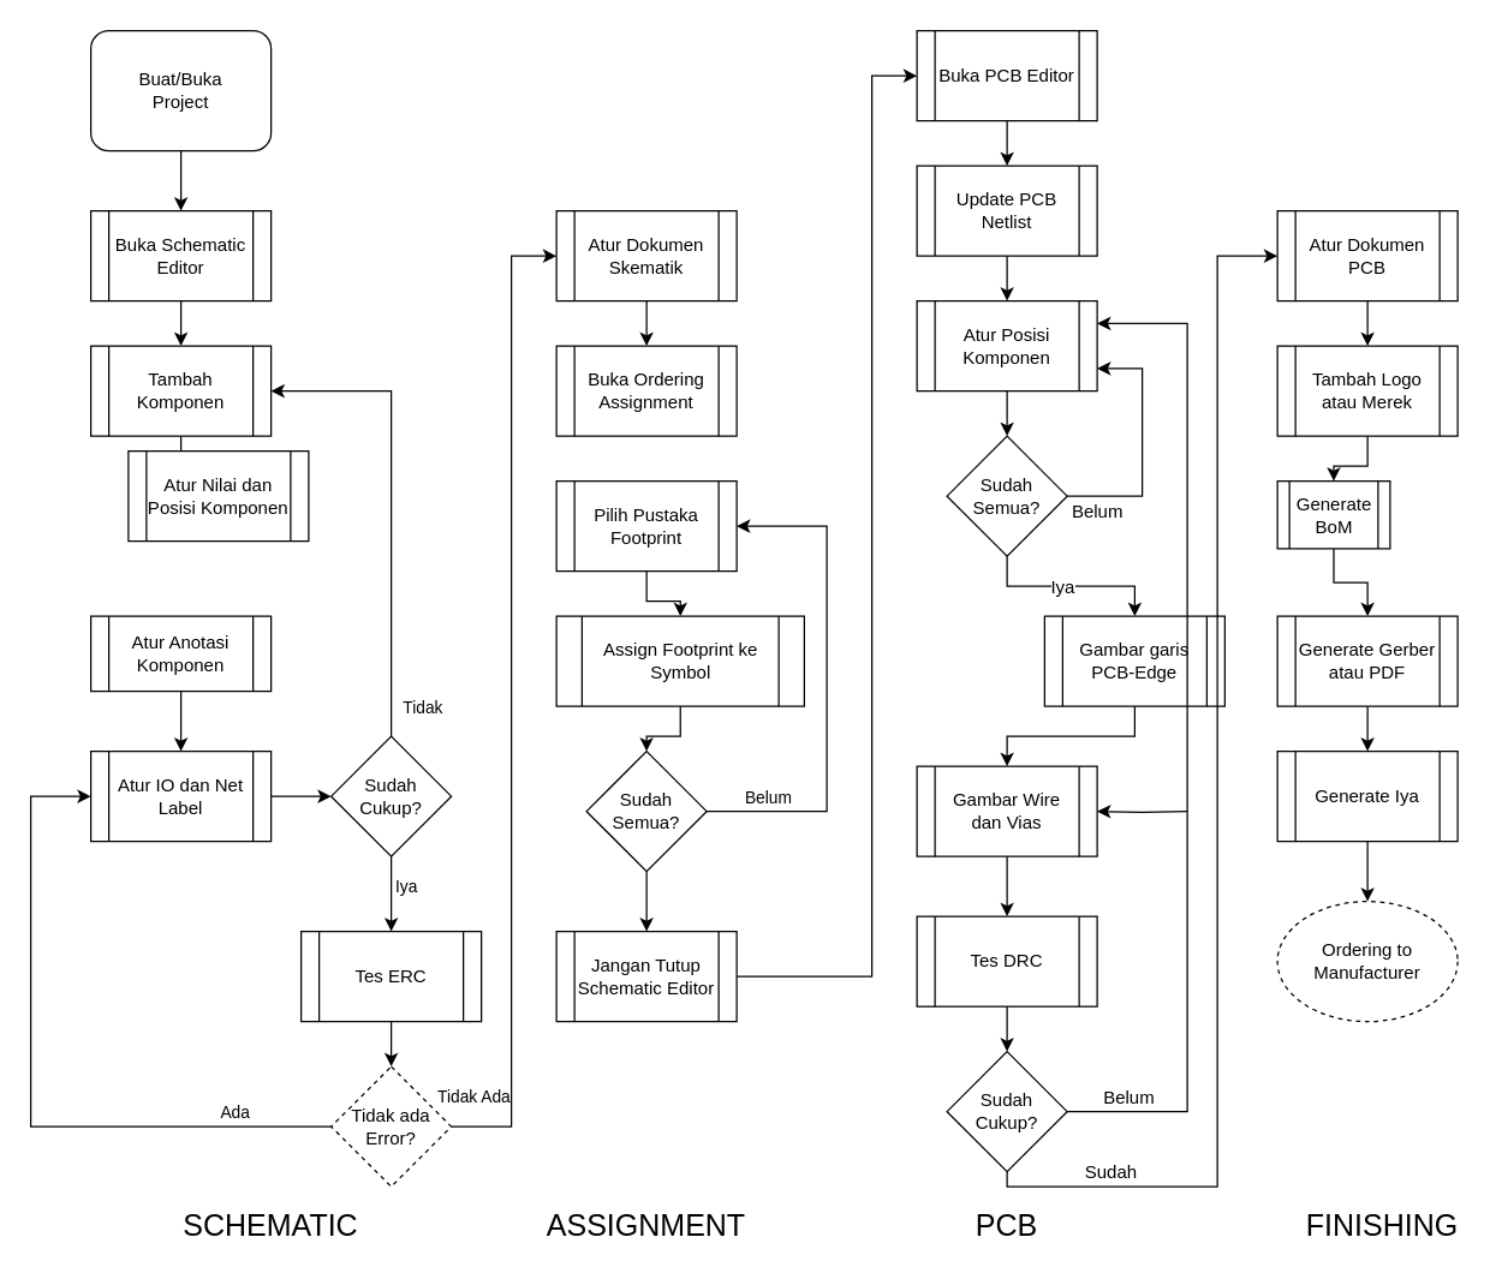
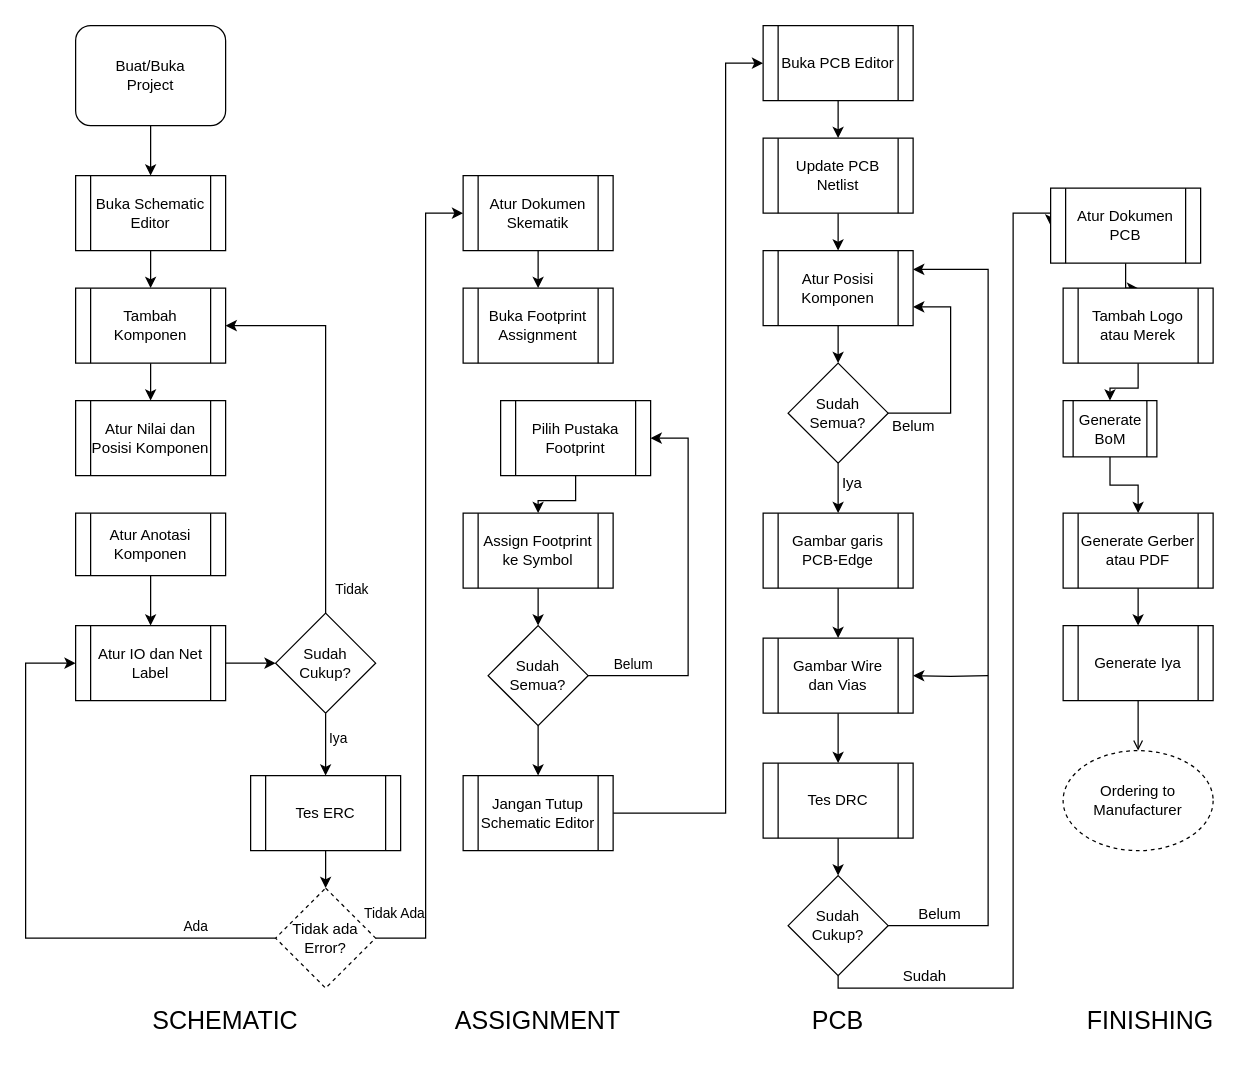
  <mxCell id="0" />
  <mxCell id="1" parent="0" />
  <mxCell id="2" value="" style="edgeStyle=orthogonalEdgeStyle;rounded=0;orthogonalLoop=1;jettySize=auto;html=1;" parent="1" source="3" target="5" edge="1"><mxGeometry relative="1" as="geometry" /></mxCell>
  <mxCell id="3" value="Buat/Buka&lt;br&gt;Project" style="whiteSpace=wrap;html=1;rounded=1;" parent="1" vertex="1"><mxGeometry x="60" y="20" width="120" height="80" as="geometry" /></mxCell>
  <mxCell id="4" value="" style="edgeStyle=orthogonalEdgeStyle;rounded=0;orthogonalLoop=1;jettySize=auto;html=1;" parent="1" source="5" target="7" edge="1"><mxGeometry relative="1" as="geometry" /></mxCell>
  <mxCell id="5" value="Buka Schematic Editor" style="shape=process;whiteSpace=wrap;html=1;backgroundOutline=1;" parent="1" vertex="1"><mxGeometry x="60" y="140" width="120" height="60" as="geometry" /></mxCell>
  <mxCell id="6" value="" style="edgeStyle=orthogonalEdgeStyle;rounded=0;orthogonalLoop=1;jettySize=auto;html=1;" parent="1" source="7" target="8" edge="1"><mxGeometry relative="1" as="geometry" /></mxCell>
  <mxCell id="7" value="Tambah Komponen" style="shape=process;whiteSpace=wrap;html=1;backgroundOutline=1;" parent="1" vertex="1"><mxGeometry x="60" y="230" width="120" height="60" as="geometry" /></mxCell>
- <mxCell id="8" value="Atur Nilai dan Posisi Komponen" style="shape=process;whiteSpace=wrap;html=1;backgroundOutline=1;" parent="1" vertex="1"><mxGeometry x="85" y="300" width="120" height="60" as="geometry" /></mxCell>
+ <mxCell id="8" value="Atur Nilai dan Posisi Komponen" style="shape=process;whiteSpace=wrap;html=1;backgroundOutline=1;" parent="1" vertex="1"><mxGeometry x="60" y="320" width="120" height="60" as="geometry" /></mxCell>
  <mxCell id="9" value="" style="edgeStyle=orthogonalEdgeStyle;rounded=0;orthogonalLoop=1;jettySize=auto;html=1;" parent="1" source="10" target="12" edge="1"><mxGeometry relative="1" as="geometry" /></mxCell>
  <mxCell id="10" value="Atur Anotasi Komponen" style="shape=process;whiteSpace=wrap;html=1;backgroundOutline=1;" parent="1" vertex="1"><mxGeometry x="60" y="410" width="120" height="50" as="geometry" /></mxCell>
  <mxCell id="11" value="" style="edgeStyle=orthogonalEdgeStyle;rounded=0;orthogonalLoop=1;jettySize=auto;html=1;" parent="1" source="12" target="16" edge="1"><mxGeometry relative="1" as="geometry" /></mxCell>
  <mxCell id="12" value="Atur IO dan Net Label" style="shape=process;whiteSpace=wrap;html=1;backgroundOutline=1;" parent="1" vertex="1"><mxGeometry x="60" y="500" width="120" height="60" as="geometry" /></mxCell>
  <mxCell id="13" style="edgeStyle=orthogonalEdgeStyle;rounded=0;orthogonalLoop=1;jettySize=auto;html=1;entryX=1;entryY=0.5;entryDx=0;entryDy=0;" parent="1" source="16" target="7" edge="1"><mxGeometry relative="1" as="geometry"><Array as="points"><mxPoint x="260" y="260" /></Array></mxGeometry></mxCell>
  <mxCell id="14" value="Tidak" style="edgeLabel;html=1;align=center;verticalAlign=middle;resizable=0;points=[];" parent="13" vertex="1" connectable="0"><mxGeometry x="-0.535" y="-5" relative="1" as="geometry"><mxPoint x="15" y="52" as="offset" /></mxGeometry></mxCell>
  <mxCell id="15" value="Iya" style="edgeStyle=orthogonalEdgeStyle;rounded=0;orthogonalLoop=1;jettySize=auto;html=1;" parent="1" source="16" target="23" edge="1"><mxGeometry x="-0.2" y="10" relative="1" as="geometry"><mxPoint as="offset" /></mxGeometry></mxCell>
  <mxCell id="16" value="Sudah Cukup?" style="rhombus;whiteSpace=wrap;html=1;" parent="1" vertex="1"><mxGeometry x="220" y="490" width="80" height="80" as="geometry" /></mxCell>
  <mxCell id="17" value="" style="edgeStyle=orthogonalEdgeStyle;rounded=0;orthogonalLoop=1;jettySize=auto;html=1;" parent="1" source="18" target="19" edge="1"><mxGeometry relative="1" as="geometry" /></mxCell>
  <mxCell id="18" value="Atur Dokumen Skematik" style="shape=process;whiteSpace=wrap;html=1;backgroundOutline=1;" parent="1" vertex="1"><mxGeometry x="370" y="140" width="120" height="60" as="geometry" /></mxCell>
- <mxCell id="19" value="Buka Ordering Assignment" style="shape=process;whiteSpace=wrap;html=1;backgroundOutline=1;" parent="1" vertex="1"><mxGeometry x="370" y="230" width="120" height="60" as="geometry" /></mxCell>
+ <mxCell id="19" value="Buka Footprint Assignment" style="shape=process;whiteSpace=wrap;html=1;backgroundOutline=1;" parent="1" vertex="1"><mxGeometry x="370" y="230" width="120" height="60" as="geometry" /></mxCell>
  <mxCell id="20" value="" style="edgeStyle=orthogonalEdgeStyle;rounded=0;orthogonalLoop=1;jettySize=auto;html=1;" parent="1" source="21" target="30" edge="1"><mxGeometry relative="1" as="geometry" /></mxCell>
- <mxCell id="21" value="Pilih Pustaka Footprint" style="shape=process;whiteSpace=wrap;html=1;backgroundOutline=1;" parent="1" vertex="1"><mxGeometry x="370" y="320" width="120" height="60" as="geometry" /></mxCell>
+ <mxCell id="21" value="Pilih Pustaka Footprint" style="shape=process;whiteSpace=wrap;html=1;backgroundOutline=1;" parent="1" vertex="1"><mxGeometry x="400" y="320" width="120" height="60" as="geometry" /></mxCell>
  <mxCell id="22" value="" style="edgeStyle=orthogonalEdgeStyle;rounded=0;orthogonalLoop=1;jettySize=auto;html=1;" parent="1" source="23" target="28" edge="1"><mxGeometry relative="1" as="geometry" /></mxCell>
  <mxCell id="23" value="Tes ERC" style="shape=process;whiteSpace=wrap;html=1;backgroundOutline=1;" parent="1" vertex="1"><mxGeometry x="200" y="620" width="120" height="60" as="geometry" /></mxCell>
  <mxCell id="24" style="edgeStyle=orthogonalEdgeStyle;rounded=0;orthogonalLoop=1;jettySize=auto;html=1;entryX=0;entryY=0.5;entryDx=0;entryDy=0;" parent="1" source="28" target="12" edge="1"><mxGeometry relative="1" as="geometry"><Array as="points"><mxPoint x="20" y="750" /><mxPoint x="20" y="530" /></Array></mxGeometry></mxCell>
  <mxCell id="25" value="Ada" style="edgeLabel;html=1;align=center;verticalAlign=middle;resizable=0;points=[];" parent="24" vertex="1" connectable="0"><mxGeometry x="-0.716" y="-3" relative="1" as="geometry"><mxPoint y="-7" as="offset" /></mxGeometry></mxCell>
  <mxCell id="26" style="edgeStyle=orthogonalEdgeStyle;rounded=0;orthogonalLoop=1;jettySize=auto;html=1;entryX=0;entryY=0.5;entryDx=0;entryDy=0;" parent="1" source="28" target="18" edge="1"><mxGeometry relative="1" as="geometry"><Array as="points"><mxPoint x="340" y="750" /><mxPoint x="340" y="170" /></Array></mxGeometry></mxCell>
  <mxCell id="27" value="Tidak Ada" style="edgeLabel;html=1;align=center;verticalAlign=middle;resizable=0;points=[];" parent="26" vertex="1" connectable="0"><mxGeometry x="-0.839" y="1" relative="1" as="geometry"><mxPoint x="-25" y="-9" as="offset" /></mxGeometry></mxCell>
  <mxCell id="28" value="Tidak ada Error?" style="rhombus;whiteSpace=wrap;html=1;dashed=1;" parent="1" vertex="1"><mxGeometry x="220" y="710" width="80" height="80" as="geometry" /></mxCell>
  <mxCell id="29" value="" style="edgeStyle=orthogonalEdgeStyle;rounded=0;orthogonalLoop=1;jettySize=auto;html=1;" parent="1" source="30" target="34" edge="1"><mxGeometry relative="1" as="geometry" /></mxCell>
- <mxCell id="30" value="Assign Footprint ke Symbol" style="shape=process;whiteSpace=wrap;html=1;backgroundOutline=1;" parent="1" vertex="1"><mxGeometry x="370" y="410" width="165" height="60" as="geometry" /></mxCell>
+ <mxCell id="30" value="Assign Footprint ke Symbol" style="shape=process;whiteSpace=wrap;html=1;backgroundOutline=1;" parent="1" vertex="1"><mxGeometry x="370" y="410" width="120" height="60" as="geometry" /></mxCell>
  <mxCell id="31" style="edgeStyle=orthogonalEdgeStyle;rounded=0;orthogonalLoop=1;jettySize=auto;html=1;entryX=1;entryY=0.5;entryDx=0;entryDy=0;" parent="1" source="34" target="21" edge="1"><mxGeometry relative="1" as="geometry"><Array as="points"><mxPoint x="550" y="540" /><mxPoint x="550" y="350" /></Array></mxGeometry></mxCell>
  <mxCell id="32" value="Belum" style="edgeLabel;html=1;align=center;verticalAlign=middle;resizable=0;points=[];" parent="31" vertex="1" connectable="0"><mxGeometry x="-0.629" y="1" relative="1" as="geometry"><mxPoint x="-21" y="-9" as="offset" /></mxGeometry></mxCell>
  <mxCell id="33" value="" style="edgeStyle=orthogonalEdgeStyle;rounded=0;orthogonalLoop=1;jettySize=auto;html=1;" parent="1" source="34" target="36" edge="1"><mxGeometry relative="1" as="geometry" /></mxCell>
  <mxCell id="34" value="Sudah Semua?" style="rhombus;whiteSpace=wrap;html=1;" parent="1" vertex="1"><mxGeometry x="390" y="500" width="80" height="80" as="geometry" /></mxCell>
  <mxCell id="35" style="edgeStyle=orthogonalEdgeStyle;rounded=0;orthogonalLoop=1;jettySize=auto;html=1;entryX=0;entryY=0.5;entryDx=0;entryDy=0;" parent="1" source="36" target="38" edge="1"><mxGeometry relative="1" as="geometry"><Array as="points"><mxPoint x="580" y="650" /><mxPoint x="580" y="50" /></Array></mxGeometry></mxCell>
  <mxCell id="36" value="Jangan Tutup Schematic Editor" style="shape=process;whiteSpace=wrap;html=1;backgroundOutline=1;" parent="1" vertex="1"><mxGeometry x="370" y="620" width="120" height="60" as="geometry" /></mxCell>
  <mxCell id="37" value="" style="edgeStyle=orthogonalEdgeStyle;rounded=0;orthogonalLoop=1;jettySize=auto;html=1;fontSize=12;" parent="1" source="38" target="43" edge="1"><mxGeometry relative="1" as="geometry" /></mxCell>
  <mxCell id="38" value="Buka PCB Editor" style="shape=process;whiteSpace=wrap;html=1;backgroundOutline=1;" parent="1" vertex="1"><mxGeometry x="610" y="20" width="120" height="60" as="geometry" /></mxCell>
  <mxCell id="39" value="&lt;font style=&quot;font-size: 20px;&quot;&gt;SCHEMATIC&lt;/font&gt;" style="text;html=1;strokeColor=none;fillColor=none;align=center;verticalAlign=middle;whiteSpace=wrap;rounded=0;" parent="1" vertex="1"><mxGeometry x="150" y="800" width="60" height="30" as="geometry" /></mxCell>
  <mxCell id="40" value="&lt;span style=&quot;font-size: 20px;&quot;&gt;ASSIGNMENT&lt;/span&gt;" style="text;html=1;strokeColor=none;fillColor=none;align=center;verticalAlign=middle;whiteSpace=wrap;rounded=0;" parent="1" vertex="1"><mxGeometry x="400" y="800" width="60" height="30" as="geometry" /></mxCell>
  <mxCell id="41" value="&lt;span style=&quot;font-size: 20px;&quot;&gt;PCB&lt;/span&gt;" style="text;html=1;strokeColor=none;fillColor=none;align=center;verticalAlign=middle;whiteSpace=wrap;rounded=0;" parent="1" vertex="1"><mxGeometry x="630" y="800" width="80" height="30" as="geometry" /></mxCell>
  <mxCell id="42" value="" style="edgeStyle=orthogonalEdgeStyle;rounded=0;orthogonalLoop=1;jettySize=auto;html=1;fontSize=12;" parent="1" source="43" target="45" edge="1"><mxGeometry relative="1" as="geometry" /></mxCell>
  <mxCell id="43" value="Update PCB Netlist" style="shape=process;whiteSpace=wrap;html=1;backgroundOutline=1;" parent="1" vertex="1"><mxGeometry x="610" y="110" width="120" height="60" as="geometry" /></mxCell>
  <mxCell id="44" value="" style="edgeStyle=orthogonalEdgeStyle;rounded=0;orthogonalLoop=1;jettySize=auto;html=1;fontSize=12;" parent="1" source="45" target="50" edge="1"><mxGeometry relative="1" as="geometry" /></mxCell>
  <mxCell id="45" value="Atur Posisi Komponen" style="shape=process;whiteSpace=wrap;html=1;backgroundOutline=1;" parent="1" vertex="1"><mxGeometry x="610" y="200" width="120" height="60" as="geometry" /></mxCell>
  <mxCell id="46" value="" style="edgeStyle=orthogonalEdgeStyle;rounded=0;orthogonalLoop=1;jettySize=auto;html=1;fontSize=12;" parent="1" source="50" target="52" edge="1"><mxGeometry relative="1" as="geometry" /></mxCell>
  <mxCell id="47" value="Iya" style="edgeLabel;html=1;align=center;verticalAlign=middle;resizable=0;points=[];fontSize=12;" parent="46" vertex="1" connectable="0"><mxGeometry x="-0.262" relative="1" as="geometry"><mxPoint x="10" as="offset" /></mxGeometry></mxCell>
  <mxCell id="48" style="edgeStyle=orthogonalEdgeStyle;rounded=0;orthogonalLoop=1;jettySize=auto;html=1;entryX=1;entryY=0.75;entryDx=0;entryDy=0;fontSize=12;" parent="1" source="50" target="45" edge="1"><mxGeometry relative="1" as="geometry"><Array as="points"><mxPoint x="760" y="330" /><mxPoint x="760" y="245" /></Array></mxGeometry></mxCell>
  <mxCell id="49" value="Belum" style="edgeLabel;html=1;align=center;verticalAlign=middle;resizable=0;points=[];fontSize=12;" parent="48" vertex="1" connectable="0"><mxGeometry x="-0.547" relative="1" as="geometry"><mxPoint x="-18" y="10" as="offset" /></mxGeometry></mxCell>
  <mxCell id="50" value="Sudah Semua?" style="rhombus;whiteSpace=wrap;html=1;" parent="1" vertex="1"><mxGeometry x="630" y="290" width="80" height="80" as="geometry" /></mxCell>
  <mxCell id="51" value="" style="edgeStyle=orthogonalEdgeStyle;rounded=0;orthogonalLoop=1;jettySize=auto;html=1;fontSize=12;" parent="1" source="52" target="55" edge="1"><mxGeometry relative="1" as="geometry" /></mxCell>
- <mxCell id="52" value="Gambar garis PCB-Edge" style="shape=process;whiteSpace=wrap;html=1;backgroundOutline=1;" parent="1" vertex="1"><mxGeometry x="695" y="410" width="120" height="60" as="geometry" /></mxCell>
+ <mxCell id="52" value="Gambar garis PCB-Edge" style="shape=process;whiteSpace=wrap;html=1;backgroundOutline=1;" parent="1" vertex="1"><mxGeometry x="610" y="410" width="120" height="60" as="geometry" /></mxCell>
  <mxCell id="53" value="" style="edgeStyle=orthogonalEdgeStyle;rounded=0;orthogonalLoop=1;jettySize=auto;html=1;fontSize=12;" parent="1" source="55" target="57" edge="1"><mxGeometry relative="1" as="geometry" /></mxCell>
  <mxCell id="54" style="edgeStyle=orthogonalEdgeStyle;rounded=0;orthogonalLoop=1;jettySize=auto;html=1;fontSize=12;" parent="1" target="55" edge="1"><mxGeometry relative="1" as="geometry"><mxPoint x="790" y="540" as="sourcePoint" /></mxGeometry></mxCell>
  <mxCell id="55" value="Gambar Wire dan Vias" style="shape=process;whiteSpace=wrap;html=1;backgroundOutline=1;" parent="1" vertex="1"><mxGeometry x="610" y="510" width="120" height="60" as="geometry" /></mxCell>
  <mxCell id="56" value="" style="edgeStyle=orthogonalEdgeStyle;rounded=0;orthogonalLoop=1;jettySize=auto;html=1;fontSize=12;" parent="1" source="57" target="62" edge="1"><mxGeometry relative="1" as="geometry" /></mxCell>
  <mxCell id="57" value="Tes DRC" style="shape=process;whiteSpace=wrap;html=1;backgroundOutline=1;" parent="1" vertex="1"><mxGeometry x="610" y="610" width="120" height="60" as="geometry" /></mxCell>
  <mxCell id="58" style="edgeStyle=orthogonalEdgeStyle;rounded=0;orthogonalLoop=1;jettySize=auto;html=1;fontSize=12;entryX=1;entryY=0.25;entryDx=0;entryDy=0;" parent="1" source="62" target="45" edge="1"><mxGeometry relative="1" as="geometry"><mxPoint x="800" y="360" as="targetPoint" /><Array as="points"><mxPoint x="790" y="740" /><mxPoint x="790" y="215" /></Array></mxGeometry></mxCell>
  <mxCell id="59" value="Belum" style="edgeLabel;html=1;align=center;verticalAlign=middle;resizable=0;points=[];fontSize=12;" parent="58" vertex="1" connectable="0"><mxGeometry x="-0.825" y="2" relative="1" as="geometry"><mxPoint x="-18" y="-8" as="offset" /></mxGeometry></mxCell>
  <mxCell id="60" style="edgeStyle=orthogonalEdgeStyle;rounded=0;orthogonalLoop=1;jettySize=auto;html=1;entryX=0;entryY=0.5;entryDx=0;entryDy=0;fontSize=12;" parent="1" source="62" target="64" edge="1"><mxGeometry relative="1" as="geometry"><Array as="points"><mxPoint x="670" y="790" /><mxPoint x="810" y="790" /><mxPoint x="810" y="170" /></Array></mxGeometry></mxCell>
  <mxCell id="61" value="Sudah" style="edgeLabel;html=1;align=center;verticalAlign=middle;resizable=0;points=[];fontSize=12;" parent="60" vertex="1" connectable="0"><mxGeometry x="-0.775" y="1" relative="1" as="geometry"><mxPoint x="-13" y="-9" as="offset" /></mxGeometry></mxCell>
  <mxCell id="62" value="Sudah Cukup?" style="rhombus;whiteSpace=wrap;html=1;" parent="1" vertex="1"><mxGeometry x="630" y="700" width="80" height="80" as="geometry" /></mxCell>
  <mxCell id="63" value="" style="edgeStyle=orthogonalEdgeStyle;rounded=0;orthogonalLoop=1;jettySize=auto;html=1;fontSize=12;" parent="1" source="64" target="66" edge="1"><mxGeometry relative="1" as="geometry" /></mxCell>
- <mxCell id="64" value="Atur Dokumen PCB" style="shape=process;whiteSpace=wrap;html=1;backgroundOutline=1;" parent="1" vertex="1"><mxGeometry x="850" y="140" width="120" height="60" as="geometry" /></mxCell>
+ <mxCell id="64" value="Atur Dokumen PCB" style="shape=process;whiteSpace=wrap;html=1;backgroundOutline=1;" parent="1" vertex="1"><mxGeometry x="840" y="150" width="120" height="60" as="geometry" /></mxCell>
  <mxCell id="65" value="" style="edgeStyle=orthogonalEdgeStyle;rounded=0;orthogonalLoop=1;jettySize=auto;html=1;fontSize=12;" parent="1" source="66" target="68" edge="1"><mxGeometry relative="1" as="geometry" /></mxCell>
  <mxCell id="66" value="Tambah Logo atau Merek" style="shape=process;whiteSpace=wrap;html=1;backgroundOutline=1;fontSize=12;" parent="1" vertex="1"><mxGeometry x="850" y="230" width="120" height="60" as="geometry" /></mxCell>
  <mxCell id="67" value="" style="edgeStyle=orthogonalEdgeStyle;rounded=0;orthogonalLoop=1;jettySize=auto;html=1;fontSize=12;" parent="1" source="68" target="70" edge="1"><mxGeometry relative="1" as="geometry" /></mxCell>
  <mxCell id="68" value="Generate BoM" style="shape=process;whiteSpace=wrap;html=1;backgroundOutline=1;fontSize=12;" parent="1" vertex="1"><mxGeometry x="850" y="320" width="75" height="45" as="geometry" /></mxCell>
  <mxCell id="69" value="" style="edgeStyle=orthogonalEdgeStyle;rounded=0;orthogonalLoop=1;jettySize=auto;html=1;fontSize=12;" parent="1" source="70" target="72" edge="1"><mxGeometry relative="1" as="geometry" /></mxCell>
  <mxCell id="70" value="Generate&amp;nbsp;Gerber atau PDF" style="shape=process;whiteSpace=wrap;html=1;backgroundOutline=1;fontSize=12;" parent="1" vertex="1"><mxGeometry x="850" y="410" width="120" height="60" as="geometry" /></mxCell>
- <mxCell id="71" value="" style="edgeStyle=orthogonalEdgeStyle;rounded=0;orthogonalLoop=1;jettySize=auto;html=1;fontSize=12;" parent="1" source="72" target="73" edge="1"><mxGeometry relative="1" as="geometry" /></mxCell>
+ <mxCell id="71" value="" style="edgeStyle=orthogonalEdgeStyle;rounded=0;orthogonalLoop=1;jettySize=auto;html=1;fontSize=12;endArrow=open;" parent="1" source="72" target="73" edge="1"><mxGeometry relative="1" as="geometry" /></mxCell>
  <mxCell id="72" value="Generate Iya" style="shape=process;whiteSpace=wrap;html=1;backgroundOutline=1;fontSize=12;" parent="1" vertex="1"><mxGeometry x="850" y="500" width="120" height="60" as="geometry" /></mxCell>
  <mxCell id="73" value="Ordering to Manufacturer" style="ellipse;whiteSpace=wrap;html=1;dashed=1;" parent="1" vertex="1"><mxGeometry x="850" y="600" width="120" height="80" as="geometry" /></mxCell>
  <mxCell id="74" value="&lt;span style=&quot;font-size: 20px;&quot;&gt;FINISHING&lt;/span&gt;" style="text;html=1;strokeColor=none;fillColor=none;align=center;verticalAlign=middle;whiteSpace=wrap;rounded=0;" parent="1" vertex="1"><mxGeometry x="880" y="800" width="80" height="30" as="geometry" /></mxCell>
